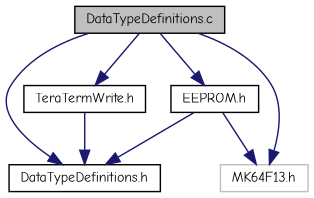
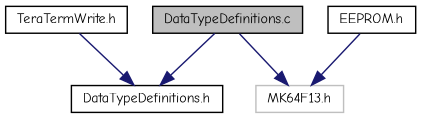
  digraph {
    fontname="Comic Neue"
    node [color=black fillcolor=white fontname="Comic Neue" fontsize=10 shape=record style=filled]
    edge [color=midnightblue fontname="Comic Neue" fontsize=10 labelfontname=Helvetica labelfontsize=10 style=solid]
    n1 [fillcolor=grey75 fontcolor=black height=0.2 label="DataTypeDefinitions.c" width=0.4]
    n2 [height=0.2 label="DataTypeDefinitions.h" width=0.4]
    n3 [height=0.2 label="TeraTermWrite.h" width=0.4]
    n4 [color=grey75 height=0.2 label="MK64F13.h" width=0.4]
    n5 [height=0.2 label="EEPROM.h" width=0.4]
    n1 -> n2
-   n1 -> n3
    n1 -> n4
-   n1 -> n5
    n3 -> n2
-   n5 -> n2
    n5 -> n4
  }
